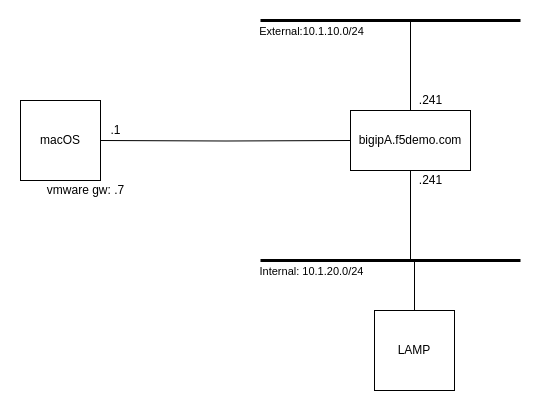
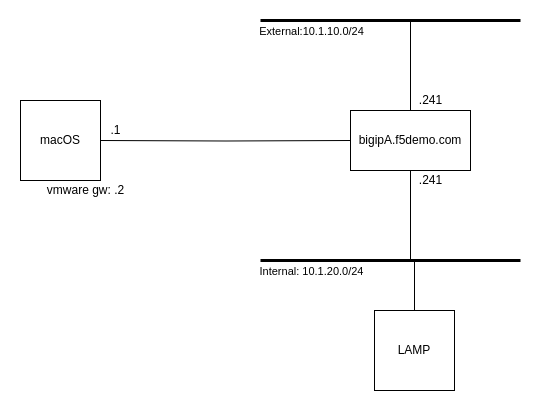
  <mxCell id="0" />
  <mxCell id="1" parent="0" />
  <mxCell id="2" value="" style="rounded=0;whiteSpace=wrap;html=1;" parent="1" vertex="1"><mxGeometry x="350" y="110" width="120" height="60" as="geometry" /></mxCell>
  <mxCell id="3" value="bigipA.f5demo.com" style="rounded=0;whiteSpace=wrap;html=1;" parent="1" vertex="1"><mxGeometry x="350" y="110" width="120" height="60" as="geometry" /></mxCell>
  <mxCell id="4" value="" style="edgeStyle=orthogonalEdgeStyle;rounded=0;orthogonalLoop=1;jettySize=auto;html=1;entryX=0;entryY=0.5;entryDx=0;entryDy=0;endArrow=none;endFill=0;" parent="1" target="3" edge="1"><mxGeometry relative="1" as="geometry"><mxPoint x="290" y="140.005" as="targetPoint" /><mxPoint x="100" y="140" as="sourcePoint" /></mxGeometry></mxCell>
  <mxCell id="5" value=".1" style="text;html=1;resizable=0;autosize=1;align=center;verticalAlign=middle;points=[];fillColor=none;strokeColor=none;rounded=0;" parent="1" vertex="1"><mxGeometry x="100" y="120" width="30" height="20" as="geometry" /></mxCell>
  <mxCell id="6" value="" style="endArrow=none;html=1;strokeWidth=3;" edge="1" parent="1"><mxGeometry width="50" height="50" relative="1" as="geometry"><mxPoint x="260" y="20" as="sourcePoint" /><mxPoint x="520" y="20" as="targetPoint" /></mxGeometry></mxCell>
  <mxCell id="7" value="External:10.1.10.0/24" style="edgeLabel;html=1;align=center;verticalAlign=middle;resizable=0;points=[];" vertex="1" connectable="0" parent="6"><mxGeometry x="-0.246" y="-5" relative="1" as="geometry"><mxPoint x="-48" y="5" as="offset" /></mxGeometry></mxCell>
  <mxCell id="8" value="" style="endArrow=none;html=1;strokeWidth=3;" edge="1" parent="1"><mxGeometry width="50" height="50" relative="1" as="geometry"><mxPoint x="260" y="260" as="sourcePoint" /><mxPoint x="520" y="260" as="targetPoint" /></mxGeometry></mxCell>
  <mxCell id="9" value="Internal: 10.1.20.0/24" style="edgeLabel;html=1;align=center;verticalAlign=middle;resizable=0;points=[];" vertex="1" connectable="0" parent="8"><mxGeometry x="-0.246" y="-5" relative="1" as="geometry"><mxPoint x="-48" y="5" as="offset" /></mxGeometry></mxCell>
  <mxCell id="10" value="" style="endArrow=none;html=1;strokeWidth=1;exitX=0.5;exitY=0;exitDx=0;exitDy=0;" edge="1" parent="1" source="3"><mxGeometry width="50" height="50" relative="1" as="geometry"><mxPoint x="280" y="100" as="sourcePoint" /><mxPoint x="410" y="20" as="targetPoint" /></mxGeometry></mxCell>
  <mxCell id="11" value="" style="endArrow=none;html=1;strokeWidth=1;entryX=0.5;entryY=1;entryDx=0;entryDy=0;" edge="1" parent="1" target="3"><mxGeometry width="50" height="50" relative="1" as="geometry"><mxPoint x="410" y="260" as="sourcePoint" /><mxPoint x="430" y="160" as="targetPoint" /></mxGeometry></mxCell>
  <mxCell id="12" value="LAMP" style="whiteSpace=wrap;html=1;aspect=fixed;" vertex="1" parent="1"><mxGeometry x="374" y="310" width="80" height="80" as="geometry" /></mxCell>
  <mxCell id="13" value="" style="endArrow=none;html=1;strokeWidth=1;entryX=0.5;entryY=0;entryDx=0;entryDy=0;" edge="1" parent="1" target="12"><mxGeometry width="50" height="50" relative="1" as="geometry"><mxPoint x="414" y="260" as="sourcePoint" /><mxPoint x="330" y="50" as="targetPoint" /></mxGeometry></mxCell>
  <mxCell id="14" value="macOS" style="whiteSpace=wrap;html=1;aspect=fixed;" vertex="1" parent="1"><mxGeometry x="20" y="100" width="80" height="80" as="geometry" /></mxCell>
- <mxCell id="15" value="vmware gw: .7" style="text;html=1;resizable=0;autosize=1;align=center;verticalAlign=middle;points=[];fillColor=none;strokeColor=none;rounded=0;" vertex="1" parent="1"><mxGeometry x="40" y="180" width="90" height="20" as="geometry" /></mxCell>
+ <mxCell id="15" value="vmware gw: .2" style="text;html=1;resizable=0;autosize=1;align=center;verticalAlign=middle;points=[];fillColor=none;strokeColor=none;rounded=0;" vertex="1" parent="1"><mxGeometry x="40" y="180" width="90" height="20" as="geometry" /></mxCell>
  <mxCell id="16" value=".241" style="text;html=1;resizable=0;autosize=1;align=center;verticalAlign=middle;points=[];fillColor=none;strokeColor=none;rounded=0;" vertex="1" parent="1"><mxGeometry x="410" y="90" width="40" height="20" as="geometry" /></mxCell>
  <mxCell id="17" value=".241" style="text;html=1;resizable=0;autosize=1;align=center;verticalAlign=middle;points=[];fillColor=none;strokeColor=none;rounded=0;" vertex="1" parent="1"><mxGeometry x="410" y="170" width="40" height="20" as="geometry" /></mxCell>
